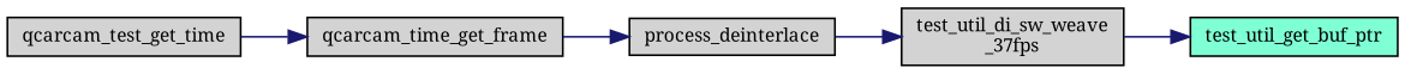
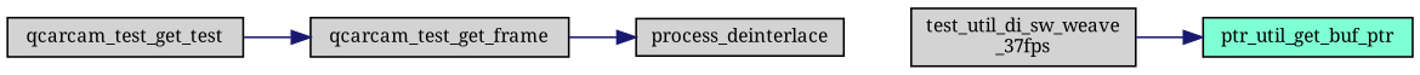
  digraph {
    fontname="Noto Serif"
    rankdir=LR
    node [color=black fillcolor=lightgrey fontname="Noto Serif" fontsize=10 shape=record style=filled]
    edge [color=midnightblue fontname="Noto Serif" fontsize=10 labelfontname=Helvetica labelfontsize=10 style=solid]
-   n1 [fontcolor=black height=0.2 label=qcarcam_time_get_frame width=0.4]
+   n1 [fontcolor=black height=0.2 label=qcarcam_test_get_frame width=0.4]
    n2 [height=0.2 label=process_deinterlace width=0.4]
    n3 [height=0.2 label="test_util_di_sw_weave\l_37fps" width=0.4]
-   n4 [height=0.2 label=qcarcam_test_get_time width=0.4]
-   n5 [fillcolor=aquamarine height=0.2 label=test_util_get_buf_ptr width=0.4]
+   n4 [height=0.2 label=qcarcam_test_get_test width=0.4]
+   n5 [fillcolor=aquamarine height=0.2 label=ptr_util_get_buf_ptr width=0.4]
    n1 -> n2
-   n2 -> n3
    n3 -> n5
    n4 -> n1
  }
